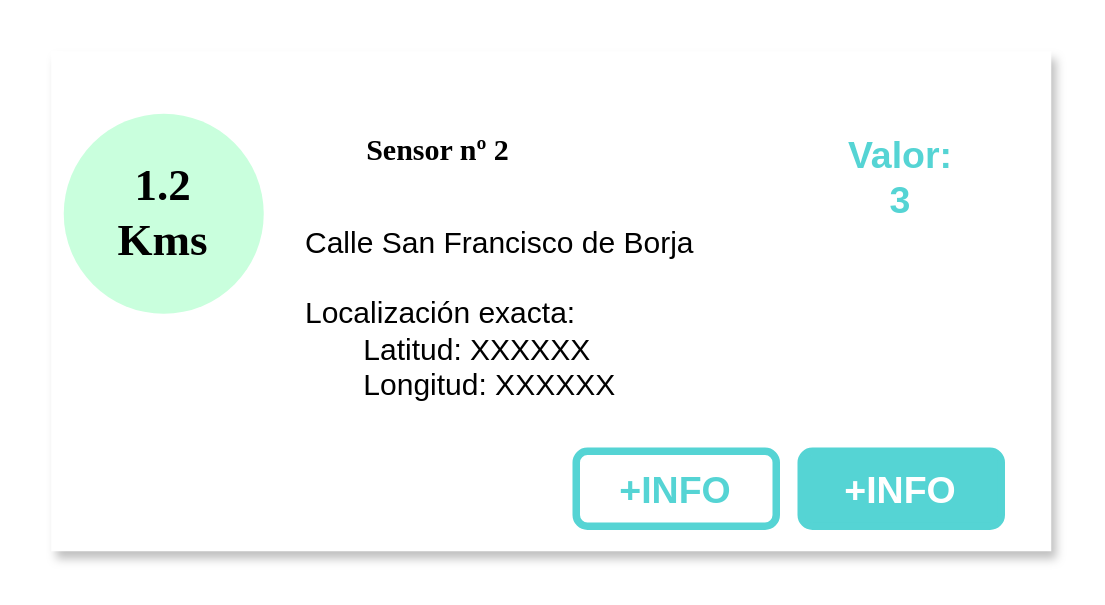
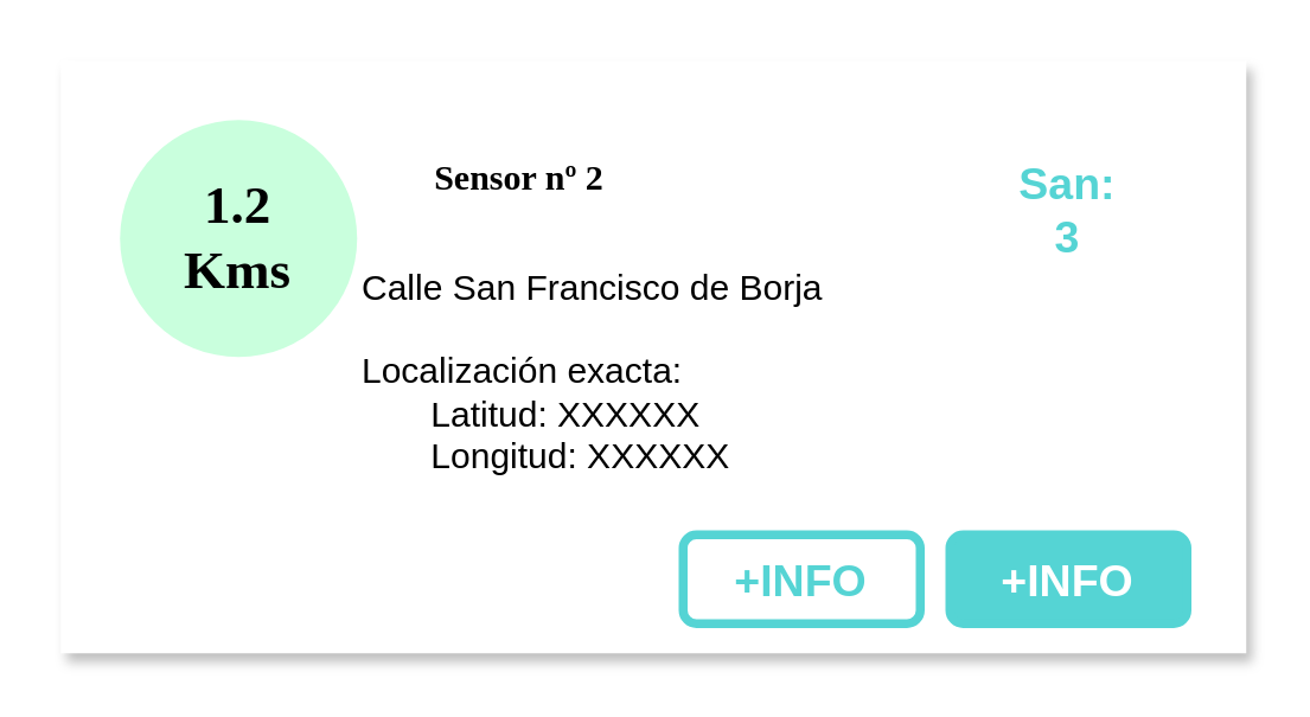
  <mxCell id="0" />
  <mxCell id="1" parent="0" />
  <mxCell id="2" value="" style="rounded=0;whiteSpace=wrap;html=1;shadow=1;strokeColor=none;sketch=0;glass=0;" vertex="1" parent="1"><mxGeometry x="20" y="20" width="400" height="200" as="geometry" /></mxCell>
- <mxCell id="3" value="&lt;b style=&quot;font-size: 18px&quot;&gt;&lt;font face=&quot;Tahoma&quot; style=&quot;font-size: 18px&quot;&gt;1.2&lt;br&gt;Kms&lt;/font&gt;&lt;/b&gt;" style="ellipse;whiteSpace=wrap;html=1;aspect=fixed;shadow=0;glass=0;sketch=0;gradientColor=none;strokeColor=none;fillColor=#C9FFDD;" vertex="1" parent="1"><mxGeometry x="25" y="45" width="80" height="80" as="geometry" /></mxCell>
+ <mxCell id="3" value="&lt;b style=&quot;font-size: 18px&quot;&gt;&lt;font face=&quot;Tahoma&quot; style=&quot;font-size: 18px&quot;&gt;1.2&lt;br&gt;Kms&lt;/font&gt;&lt;/b&gt;" style="ellipse;whiteSpace=wrap;html=1;aspect=fixed;shadow=0;glass=0;sketch=0;gradientColor=none;strokeColor=none;fillColor=#C9FFDD;" vertex="1" parent="1"><mxGeometry x="40" y="40" width="80" height="80" as="geometry" /></mxCell>
  <mxCell id="4" value="&lt;b&gt;&lt;font face=&quot;Tahoma&quot;&gt;Sensor nº 2&lt;/font&gt;&lt;/b&gt;" style="text;html=1;strokeColor=none;fillColor=none;align=center;verticalAlign=middle;whiteSpace=wrap;rounded=0;shadow=0;glass=0;sketch=0;" vertex="1" parent="1"><mxGeometry x="130" y="50" width="90" height="20" as="geometry" /></mxCell>
  <mxCell id="5" value="Calle San Francisco de Borja&lt;br&gt;&lt;br&gt;Localización exacta:&lt;br&gt;&amp;nbsp; &amp;nbsp; &amp;nbsp; &amp;nbsp;Latitud: XXXXXX&lt;br&gt;&amp;nbsp; &amp;nbsp; &amp;nbsp; &amp;nbsp;Longitud: XXXXXX" style="text;html=1;strokeColor=none;fillColor=none;align=left;verticalAlign=middle;whiteSpace=wrap;rounded=0;shadow=0;glass=0;sketch=0;" vertex="1" parent="1"><mxGeometry x="120" y="90" width="200" height="70" as="geometry" /></mxCell>
  <mxCell id="6" value="&lt;font size=&quot;1&quot; color=&quot;#55d4d4&quot;&gt;&lt;b style=&quot;font-size: 15px&quot;&gt;+INFO&lt;/b&gt;&lt;/font&gt;" style="rounded=1;whiteSpace=wrap;html=1;shadow=0;glass=0;sketch=0;align=center;fillColor=none;strokeWidth=3;strokeColor=#55D4D4;" vertex="1" parent="1"><mxGeometry x="230" y="180" width="80" height="30" as="geometry" /></mxCell>
  <mxCell id="7" value="&lt;font size=&quot;1&quot; color=&quot;#ffffff&quot;&gt;&lt;b style=&quot;font-size: 15px&quot;&gt;+INFO&lt;/b&gt;&lt;/font&gt;" style="rounded=1;whiteSpace=wrap;html=1;shadow=0;glass=0;sketch=0;align=center;strokeWidth=3;fillColor=#55D4D4;strokeColor=#55D4D4;" vertex="1" parent="1"><mxGeometry x="320" y="180" width="80" height="30" as="geometry" /></mxCell>
- <mxCell id="8" value="&lt;b style=&quot;font-size: 15px&quot;&gt;&lt;font color=&quot;#55d4d4&quot; style=&quot;font-size: 15px&quot;&gt;Valor:&lt;br&gt;3&lt;/font&gt;&lt;/b&gt;" style="text;html=1;strokeColor=none;fillColor=none;align=center;verticalAlign=middle;whiteSpace=wrap;rounded=0;shadow=0;glass=0;sketch=0;" vertex="1" parent="1"><mxGeometry x="335" y="55" width="50" height="30" as="geometry" /></mxCell>
+ <mxCell id="8" value="&lt;b style=&quot;font-size: 15px&quot;&gt;&lt;font color=&quot;#55d4d4&quot; style=&quot;font-size: 15px&quot;&gt;San:&lt;br&gt;3&lt;/font&gt;&lt;/b&gt;" style="text;html=1;strokeColor=none;fillColor=none;align=center;verticalAlign=middle;whiteSpace=wrap;rounded=0;shadow=0;glass=0;sketch=0;" vertex="1" parent="1"><mxGeometry x="335" y="55" width="50" height="30" as="geometry" /></mxCell>
